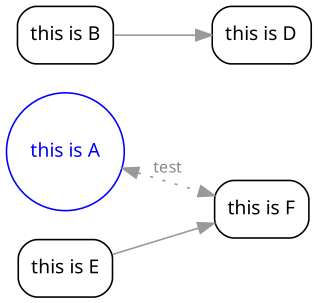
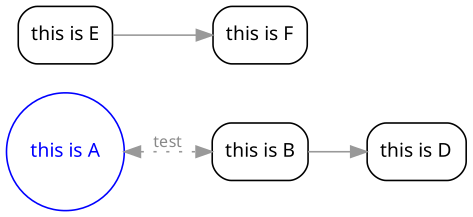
  digraph {
    rankdir=LR
    node [color=black fontcolor=black fontname=FangSong fontsize=12 shape=box style=rounded]
    edge [color="#999999" fontcolor="#888888" fontname=FangSong fontsize=10]
    n1 [color=blue fontcolor=blue label="this is A" shape=circle]
    n2 [label="this is B"]
    n3 [label="this is D"]
    n4 [label="this is E"]
    n5 [label="this is F"]
-   n1 -> n5 [dir=both label=test style=dotted]
+   n1 -> n2 [dir=both label=test style=dotted]
    n2 -> n3
    n4 -> n5
  }
